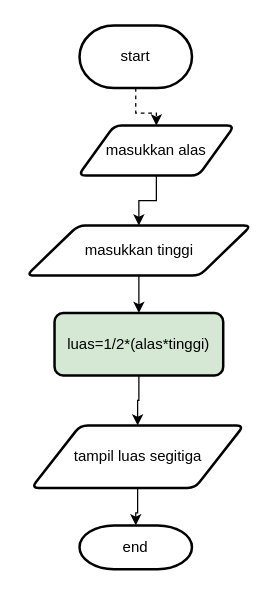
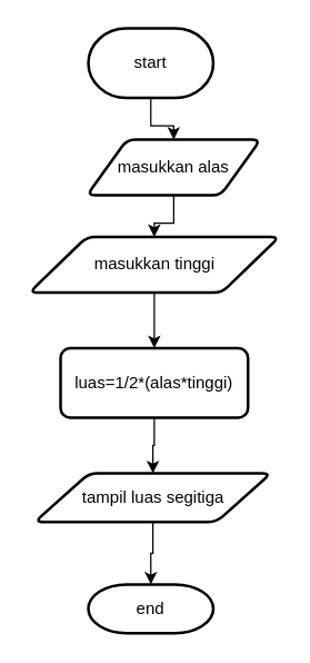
  <mxCell id="0" />
  <mxCell id="1" parent="0" />
- <mxCell id="2" style="edgeStyle=orthogonalEdgeStyle;rounded=0;orthogonalLoop=1;jettySize=auto;html=1;entryX=0.5;entryY=0;entryDx=0;entryDy=0;dashed=1;" edge="1" parent="1" source="3" target="5"><mxGeometry relative="1" as="geometry" /></mxCell>
+ <mxCell id="2" style="edgeStyle=orthogonalEdgeStyle;rounded=0;orthogonalLoop=1;jettySize=auto;html=1;entryX=0.5;entryY=0;entryDx=0;entryDy=0;" edge="1" parent="1" source="3" target="5"><mxGeometry relative="1" as="geometry" /></mxCell>
  <mxCell id="3" value="start" style="strokeWidth=2;html=1;shape=mxgraph.flowchart.terminator;whiteSpace=wrap;" vertex="1" parent="1"><mxGeometry x="63" y="20" width="90" height="50" as="geometry" /></mxCell>
  <mxCell id="4" style="edgeStyle=orthogonalEdgeStyle;rounded=0;orthogonalLoop=1;jettySize=auto;html=1;entryX=0.5;entryY=0;entryDx=0;entryDy=0;" edge="1" parent="1" source="5" target="7"><mxGeometry relative="1" as="geometry" /></mxCell>
  <mxCell id="5" value="masukkan alas" style="shape=parallelogram;html=1;strokeWidth=2;perimeter=parallelogramPerimeter;whiteSpace=wrap;rounded=1;arcSize=12;size=0.23;" vertex="1" parent="1"><mxGeometry x="62" y="100" width="125" height="40" as="geometry" /></mxCell>
  <mxCell id="6" style="edgeStyle=orthogonalEdgeStyle;rounded=0;orthogonalLoop=1;jettySize=auto;html=1;entryX=0.5;entryY=0;entryDx=0;entryDy=0;" edge="1" parent="1" source="7" target="9"><mxGeometry relative="1" as="geometry" /></mxCell>
- <mxCell id="7" value="masukkan tinggi" style="shape=parallelogram;html=1;strokeWidth=2;perimeter=parallelogramPerimeter;whiteSpace=wrap;rounded=1;arcSize=12;size=0.23;" vertex="1" parent="1"><mxGeometry x="20.5" y="180" width="180" height="40" as="geometry" /></mxCell>
+ <mxCell id="7" value="masukkan tinggi" style="shape=parallelogram;html=1;strokeWidth=2;perimeter=parallelogramPerimeter;whiteSpace=wrap;rounded=1;arcSize=12;size=0.23;" vertex="1" parent="1"><mxGeometry x="20.5" y="170" width="180" height="40" as="geometry" /></mxCell>
  <mxCell id="8" style="edgeStyle=orthogonalEdgeStyle;rounded=0;orthogonalLoop=1;jettySize=auto;html=1;entryX=0.5;entryY=0;entryDx=0;entryDy=0;" edge="1" parent="1" source="9" target="10"><mxGeometry relative="1" as="geometry" /></mxCell>
- <mxCell id="9" value="luas=1/2*(alas*tinggi)" style="rounded=1;whiteSpace=wrap;html=1;absoluteArcSize=1;arcSize=14;strokeWidth=2;fillColor=#d5e8d4;" vertex="1" parent="1"><mxGeometry x="43" y="250" width="135" height="50" as="geometry" /></mxCell>
- <mxCell id="10" value="tampil luas segitiga" style="shape=parallelogram;html=1;strokeWidth=2;perimeter=parallelogramPerimeter;whiteSpace=wrap;rounded=1;arcSize=12;size=0.23;" vertex="1" parent="1"><mxGeometry x="24.5" y="340" width="170" height="50" as="geometry" /></mxCell>
+ <mxCell id="9" value="luas=1/2*(alas*tinggi)" style="rounded=1;whiteSpace=wrap;html=1;absoluteArcSize=1;arcSize=14;strokeWidth=2;" vertex="1" parent="1"><mxGeometry x="43" y="250" width="135" height="50" as="geometry" /></mxCell>
+ <mxCell id="10" value="tampil luas segitiga" style="shape=parallelogram;html=1;strokeWidth=2;perimeter=parallelogramPerimeter;whiteSpace=wrap;rounded=1;arcSize=12;size=0.23;" vertex="1" parent="1"><mxGeometry x="24.5" y="340" width="170" height="35" as="geometry" /></mxCell>
  <mxCell id="11" value="end" style="strokeWidth=2;html=1;shape=mxgraph.flowchart.terminator;whiteSpace=wrap;" vertex="1" parent="1"><mxGeometry x="63" y="420" width="90" height="35" as="geometry" /></mxCell>
  <mxCell id="12" style="edgeStyle=orthogonalEdgeStyle;rounded=0;orthogonalLoop=1;jettySize=auto;html=1;entryX=0.5;entryY=0;entryDx=0;entryDy=0;entryPerimeter=0;" edge="1" parent="1" source="10" target="11"><mxGeometry relative="1" as="geometry" /></mxCell>
